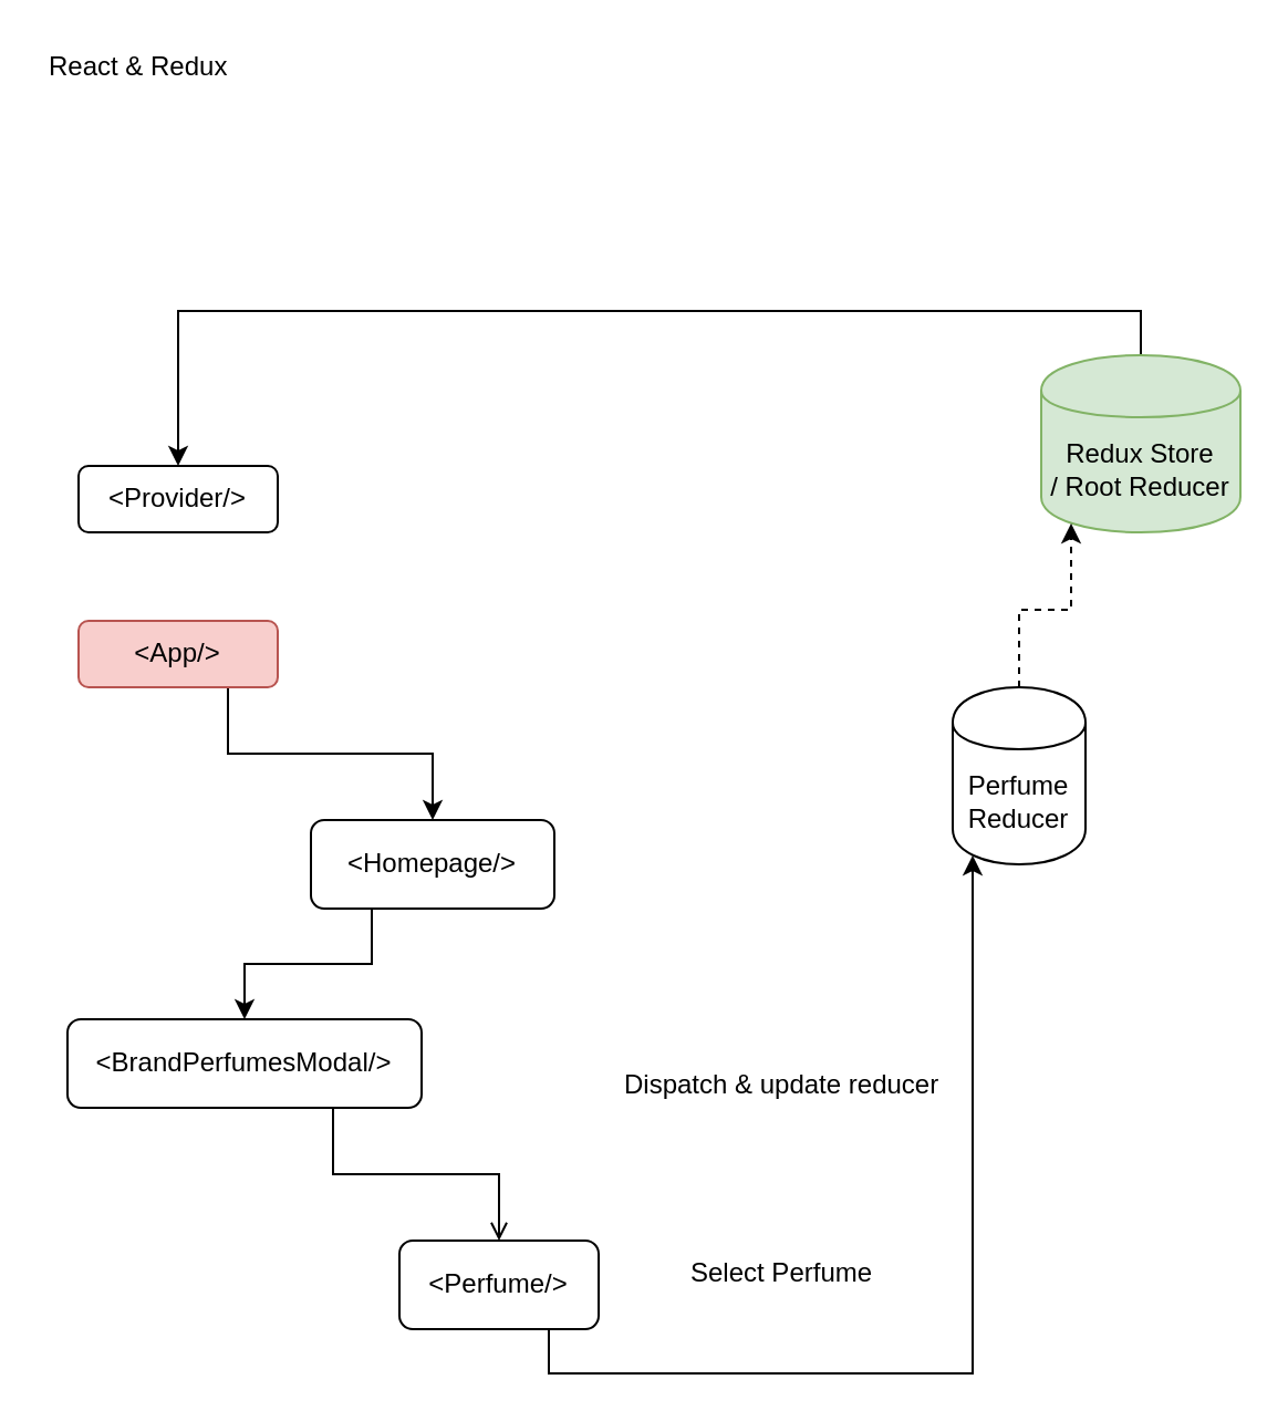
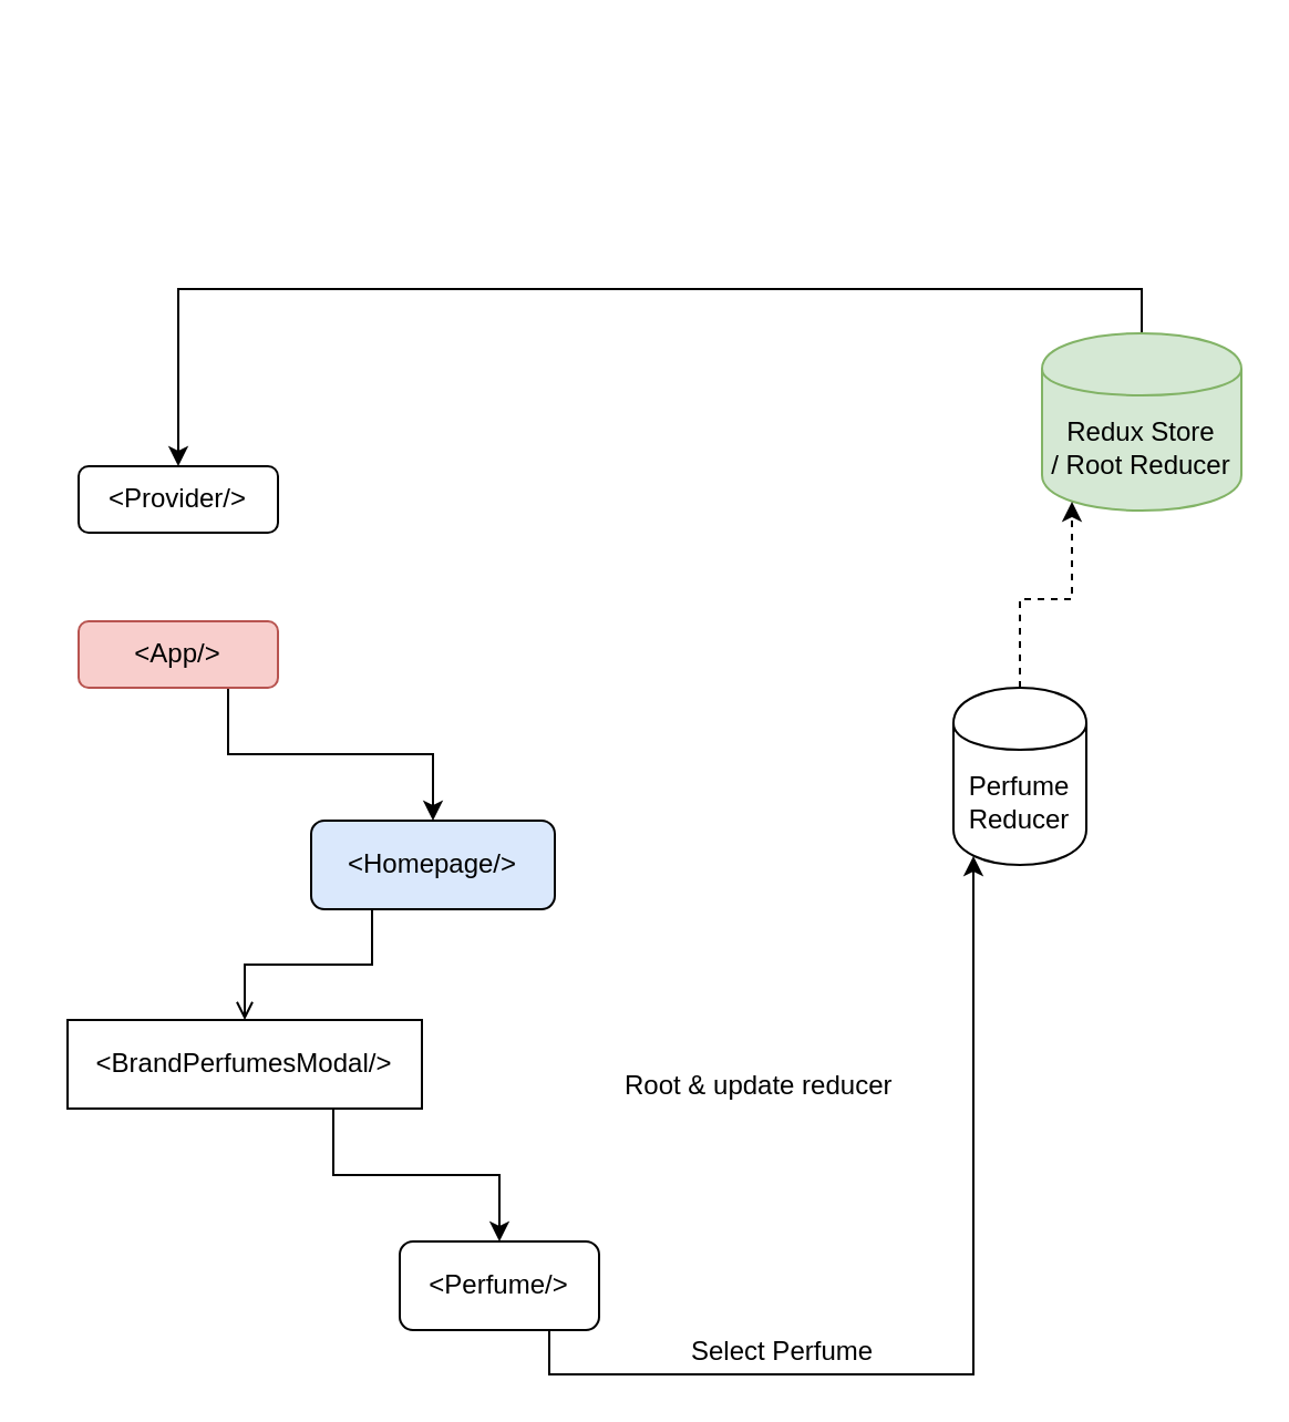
  <mxCell id="0" />
  <mxCell id="1" parent="0" />
- <mxCell id="2" value="React &amp;amp; Redux" style="text;html=1;resizable=0;points=[];autosize=1;align=left;verticalAlign=top;spacingTop=-4;" parent="1" vertex="1"><mxGeometry x="20" y="20" width="100" height="20" as="geometry" /></mxCell>
  <mxCell id="3" style="edgeStyle=orthogonalEdgeStyle;rounded=0;orthogonalLoop=1;jettySize=auto;html=1;exitX=0.75;exitY=1;exitDx=0;exitDy=0;" parent="1" source="4" target="6" edge="1"><mxGeometry relative="1" as="geometry" /></mxCell>
  <mxCell id="4" value="&amp;lt;App/&amp;gt;" style="rounded=1;whiteSpace=wrap;html=1;fillColor=#f8cecc;strokeColor=#b85450;" parent="1" vertex="1"><mxGeometry x="35" y="280" width="90" height="30" as="geometry" /></mxCell>
- <mxCell id="5" style="edgeStyle=orthogonalEdgeStyle;rounded=0;orthogonalLoop=1;jettySize=auto;html=1;exitX=0.25;exitY=1;exitDx=0;exitDy=0;entryX=0.5;entryY=0;entryDx=0;entryDy=0;" parent="1" source="6" target="8" edge="1"><mxGeometry relative="1" as="geometry" /></mxCell>
- <mxCell id="6" value="&amp;lt;Homepage/&amp;gt;" style="rounded=1;whiteSpace=wrap;html=1;" parent="1" vertex="1"><mxGeometry x="140" y="370" width="110" height="40" as="geometry" /></mxCell>
- <mxCell id="7" style="edgeStyle=orthogonalEdgeStyle;rounded=0;orthogonalLoop=1;jettySize=auto;html=1;exitX=0.75;exitY=1;exitDx=0;exitDy=0;endArrow=open;" parent="1" source="8" target="10" edge="1"><mxGeometry relative="1" as="geometry" /></mxCell>
- <mxCell id="8" value="&amp;lt;BrandPerfumesModal/&amp;gt;" style="rounded=1;whiteSpace=wrap;html=1;" parent="1" vertex="1"><mxGeometry x="30" y="460" width="160" height="40" as="geometry" /></mxCell>
+ <mxCell id="5" style="edgeStyle=orthogonalEdgeStyle;rounded=0;orthogonalLoop=1;jettySize=auto;html=1;exitX=0.25;exitY=1;exitDx=0;exitDy=0;entryX=0.5;entryY=0;entryDx=0;entryDy=0;endArrow=open;" parent="1" source="6" target="8" edge="1"><mxGeometry relative="1" as="geometry" /></mxCell>
+ <mxCell id="6" value="&amp;lt;Homepage/&amp;gt;" style="rounded=1;whiteSpace=wrap;html=1;fillColor=#dae8fc;" parent="1" vertex="1"><mxGeometry x="140" y="370" width="110" height="40" as="geometry" /></mxCell>
+ <mxCell id="7" style="edgeStyle=orthogonalEdgeStyle;rounded=0;orthogonalLoop=1;jettySize=auto;html=1;exitX=0.75;exitY=1;exitDx=0;exitDy=0;" parent="1" source="8" target="10" edge="1"><mxGeometry relative="1" as="geometry" /></mxCell>
+ <mxCell id="8" value="&amp;lt;BrandPerfumesModal/&amp;gt;" style="whiteSpace=wrap;html=1;rounded=0;" parent="1" vertex="1"><mxGeometry x="30" y="460" width="160" height="40" as="geometry" /></mxCell>
  <mxCell id="9" style="edgeStyle=orthogonalEdgeStyle;rounded=0;orthogonalLoop=1;jettySize=auto;html=1;exitX=0.75;exitY=1;exitDx=0;exitDy=0;entryX=0.15;entryY=0.95;entryDx=0;entryDy=0;entryPerimeter=0;" parent="1" source="10" target="14" edge="1"><mxGeometry relative="1" as="geometry" /></mxCell>
  <mxCell id="10" value="&amp;lt;Perfume/&amp;gt;" style="rounded=1;whiteSpace=wrap;html=1;" parent="1" vertex="1"><mxGeometry x="180" y="560" width="90" height="40" as="geometry" /></mxCell>
  <mxCell id="11" style="edgeStyle=orthogonalEdgeStyle;rounded=0;orthogonalLoop=1;jettySize=auto;html=1;exitX=0.5;exitY=0;exitDx=0;exitDy=0;entryX=0.5;entryY=0;entryDx=0;entryDy=0;" parent="1" source="12" target="17" edge="1"><mxGeometry relative="1" as="geometry" /></mxCell>
- <mxCell id="12" value="Redux Store&lt;br&gt;/ Root Reducer" style="shape=cylinder;whiteSpace=wrap;html=1;boundedLbl=1;backgroundOutline=1;fillColor=#d5e8d4;strokeColor=#82b366;" parent="1" vertex="1"><mxGeometry x="470" y="160" width="90" height="80" as="geometry" /></mxCell>
+ <mxCell id="12" value="Redux Store&lt;br&gt;/ Root Reducer" style="shape=cylinder;whiteSpace=wrap;html=1;boundedLbl=1;backgroundOutline=1;fillColor=#d5e8d4;strokeColor=#82b366;" parent="1" vertex="1"><mxGeometry x="470" y="150" width="90" height="80" as="geometry" /></mxCell>
  <mxCell id="13" style="edgeStyle=orthogonalEdgeStyle;rounded=0;orthogonalLoop=1;jettySize=auto;html=1;exitX=0.5;exitY=0;exitDx=0;exitDy=0;entryX=0.15;entryY=0.95;entryDx=0;entryDy=0;entryPerimeter=0;dashed=1;" parent="1" source="14" target="12" edge="1"><mxGeometry relative="1" as="geometry" /></mxCell>
  <mxCell id="14" value="Perfume Reducer" style="shape=cylinder;whiteSpace=wrap;html=1;boundedLbl=1;backgroundOutline=1;" parent="1" vertex="1"><mxGeometry x="430" y="310" width="60" height="80" as="geometry" /></mxCell>
- <mxCell id="15" value="Select Perfume" style="text;html=1;resizable=0;points=[];autosize=1;align=left;verticalAlign=top;spacingTop=-4;" parent="1" vertex="1"><mxGeometry x="310" y="565" width="100" height="20" as="geometry" /></mxCell>
- <mxCell id="16" value="Dispatch &amp;amp; update reducer" style="text;html=1;resizable=0;points=[];autosize=1;align=left;verticalAlign=top;spacingTop=-4;" parent="1" vertex="1"><mxGeometry x="280" y="480" width="160" height="20" as="geometry" /></mxCell>
+ <mxCell id="15" value="Select Perfume" style="text;html=1;resizable=0;points=[];autosize=1;align=left;verticalAlign=top;spacingTop=-4;" parent="1" vertex="1"><mxGeometry x="310" y="600" width="100" height="20" as="geometry" /></mxCell>
+ <mxCell id="16" value="Root &amp;amp; update reducer" style="text;html=1;resizable=0;points=[];autosize=1;align=left;verticalAlign=top;spacingTop=-4;" parent="1" vertex="1"><mxGeometry x="280" y="480" width="160" height="20" as="geometry" /></mxCell>
  <mxCell id="17" value="&amp;lt;Provider/&amp;gt;" style="rounded=1;whiteSpace=wrap;html=1;" parent="1" vertex="1"><mxGeometry x="35" y="210" width="90" height="30" as="geometry" /></mxCell>
